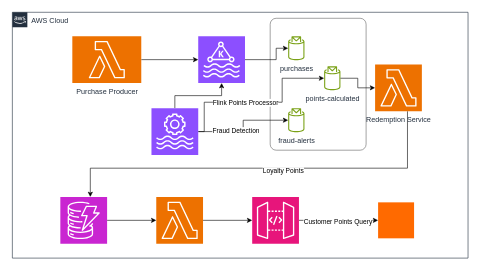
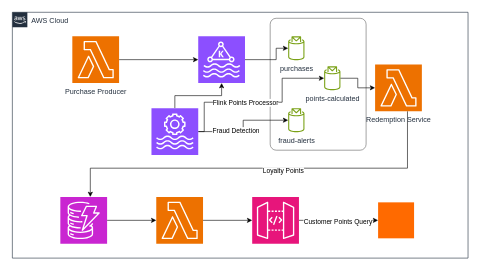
  <mxCell id="0" />
  <mxCell id="1" parent="0" />
  <mxCell id="2" value="AWS Cloud" style="points=[[0,0],[0.25,0],[0.5,0],[0.75,0],[1,0],[1,0.25],[1,0.5],[1,0.75],[1,1],[0.75,1],[0.5,1],[0.25,1],[0,1],[0,0.75],[0,0.5],[0,0.25]];outlineConnect=0;gradientColor=none;html=1;whiteSpace=wrap;fontSize=12;fontStyle=0;shape=mxgraph.aws4.group;grIcon=mxgraph.aws4.group_aws_cloud_alt;strokeColor=#232F3E;fillColor=none;verticalAlign=top;align=left;spacingLeft=30;fontColor=#232F3E;dashed=0;labelBackgroundColor=#ffffff;container=1;pointerEvents=0;collapsible=0;recursiveResize=0;" parent="1" vertex="1"><mxGeometry x="20" y="20" width="760" height="410" as="geometry" /></mxCell>
  <mxCell id="3" value="" style="shape=mxgraph.mockup.containers.marginRect;rectMarginTop=10;strokeColor=#666666;strokeWidth=1;dashed=0;rounded=1;arcSize=5;recursiveResize=0;html=1;whiteSpace=wrap;" parent="2" vertex="1"><mxGeometry x="430" width="160" height="230" as="geometry" /></mxCell>
  <mxCell id="4" value="purchases" style="sketch=0;outlineConnect=0;fontColor=#232F3E;gradientColor=none;fillColor=#7AA116;strokeColor=none;dashed=0;verticalLabelPosition=bottom;verticalAlign=top;align=center;html=1;fontSize=12;fontStyle=0;aspect=fixed;pointerEvents=1;shape=mxgraph.aws4.topic_2;" parent="3" vertex="1"><mxGeometry x="30" y="40" width="27.18" height="40" as="geometry" /></mxCell>
  <mxCell id="5" value="points-calculated" style="sketch=0;outlineConnect=0;fontColor=#232F3E;gradientColor=none;fillColor=#7AA116;strokeColor=none;dashed=0;verticalLabelPosition=bottom;verticalAlign=top;align=center;html=1;fontSize=12;fontStyle=0;aspect=fixed;pointerEvents=1;shape=mxgraph.aws4.topic_2;" parent="3" vertex="1"><mxGeometry x="90" y="90" width="27.18" height="40" as="geometry" /></mxCell>
  <mxCell id="6" value="fraud-alerts" style="sketch=0;outlineConnect=0;fontColor=#232F3E;gradientColor=none;fillColor=#7AA116;strokeColor=none;dashed=0;verticalLabelPosition=bottom;verticalAlign=top;align=center;html=1;fontSize=12;fontStyle=0;aspect=fixed;pointerEvents=1;shape=mxgraph.aws4.topic_2;" parent="3" vertex="1"><mxGeometry x="30.0" y="160" width="27.18" height="40" as="geometry" /></mxCell>
  <mxCell id="7" value="" style="edgeStyle=orthogonalEdgeStyle;rounded=0;orthogonalLoop=1;jettySize=auto;html=1;" parent="2" source="8" target="4" edge="1"><mxGeometry relative="1" as="geometry"><Array as="points"><mxPoint x="440" y="79" /><mxPoint x="440" y="60" /></Array></mxGeometry></mxCell>
  <mxCell id="8" value="" style="sketch=0;points=[[0,0,0],[0.25,0,0],[0.5,0,0],[0.75,0,0],[1,0,0],[0,1,0],[0.25,1,0],[0.5,1,0],[0.75,1,0],[1,1,0],[0,0.25,0],[0,0.5,0],[0,0.75,0],[1,0.25,0],[1,0.5,0],[1,0.75,0]];outlineConnect=0;fontColor=#232F3E;fillColor=#8C4FFF;strokeColor=#ffffff;dashed=0;verticalLabelPosition=bottom;verticalAlign=top;align=center;html=1;fontSize=12;fontStyle=0;aspect=fixed;shape=mxgraph.aws4.resourceIcon;resIcon=mxgraph.aws4.managed_streaming_for_kafka;" parent="2" vertex="1"><mxGeometry x="310" y="40" width="78" height="78" as="geometry" /></mxCell>
  <mxCell id="9" value="" style="edgeStyle=orthogonalEdgeStyle;rounded=0;orthogonalLoop=1;jettySize=auto;html=1;" parent="2" source="10" target="8" edge="1"><mxGeometry relative="1" as="geometry" /></mxCell>
- <mxCell id="10" value="Purchase Producer" style="sketch=0;points=[[0,0,0],[0.25,0,0],[0.5,0,0],[0.75,0,0],[1,0,0],[0,1,0],[0.25,1,0],[0.5,1,0],[0.75,1,0],[1,1,0],[0,0.25,0],[0,0.5,0],[0,0.75,0],[1,0.25,0],[1,0.5,0],[1,0.75,0]];outlineConnect=0;fontColor=#232F3E;fillColor=#ED7100;strokeColor=#ffffff;dashed=0;verticalLabelPosition=bottom;verticalAlign=top;align=center;html=1;fontSize=12;fontStyle=0;aspect=fixed;shape=mxgraph.aws4.resourceIcon;resIcon=mxgraph.aws4.lambda;" parent="2" vertex="1"><mxGeometry x="100" y="40" width="115" height="78" as="geometry" /></mxCell>
+ <mxCell id="10" value="Purchase Producer" style="sketch=0;points=[[0,0,0],[0.25,0,0],[0.5,0,0],[0.75,0,0],[1,0,0],[0,1,0],[0.25,1,0],[0.5,1,0],[0.75,1,0],[1,1,0],[0,0.25,0],[0,0.5,0],[0,0.75,0],[1,0.25,0],[1,0.5,0],[1,0.75,0]];outlineConnect=0;fontColor=#232F3E;fillColor=#ED7100;strokeColor=#ffffff;dashed=0;verticalLabelPosition=bottom;verticalAlign=top;align=center;html=1;fontSize=12;fontStyle=0;aspect=fixed;shape=mxgraph.aws4.resourceIcon;resIcon=mxgraph.aws4.lambda;" parent="2" vertex="1"><mxGeometry x="100" y="40" width="78" height="78" as="geometry" /></mxCell>
  <mxCell id="11" style="edgeStyle=orthogonalEdgeStyle;rounded=0;orthogonalLoop=1;jettySize=auto;html=1;" parent="2" source="16" target="8" edge="1"><mxGeometry relative="1" as="geometry" /></mxCell>
  <mxCell id="12" style="edgeStyle=orthogonalEdgeStyle;rounded=0;orthogonalLoop=1;jettySize=auto;html=1;" parent="2" source="16" target="5" edge="1"><mxGeometry relative="1" as="geometry"><Array as="points"><mxPoint x="320" y="199" /><mxPoint x="320" y="150" /><mxPoint x="450" y="150" /><mxPoint x="450" y="110" /></Array></mxGeometry></mxCell>
  <mxCell id="13" value="Flink Points Processor" style="edgeLabel;html=1;align=center;verticalAlign=middle;resizable=0;points=[];" parent="12" vertex="1" connectable="0"><mxGeometry x="-0.271" y="-3" relative="1" as="geometry"><mxPoint x="18" y="-3" as="offset" /></mxGeometry></mxCell>
  <mxCell id="14" style="edgeStyle=orthogonalEdgeStyle;rounded=0;orthogonalLoop=1;jettySize=auto;html=1;" parent="2" source="16" target="6" edge="1"><mxGeometry relative="1" as="geometry" /></mxCell>
  <mxCell id="15" value="Fraud Detection" style="edgeLabel;html=1;align=center;verticalAlign=middle;resizable=0;points=[];" parent="14" vertex="1" connectable="0"><mxGeometry x="-0.266" y="2" relative="1" as="geometry"><mxPoint as="offset" /></mxGeometry></mxCell>
  <mxCell id="16" value="" style="sketch=0;points=[[0,0,0],[0.25,0,0],[0.5,0,0],[0.75,0,0],[1,0,0],[0,1,0],[0.25,1,0],[0.5,1,0],[0.75,1,0],[1,1,0],[0,0.25,0],[0,0.5,0],[0,0.75,0],[1,0.25,0],[1,0.5,0],[1,0.75,0]];outlineConnect=0;fontColor=#232F3E;fillColor=#8C4FFF;strokeColor=#ffffff;dashed=0;verticalLabelPosition=bottom;verticalAlign=top;align=center;html=1;fontSize=12;fontStyle=0;aspect=fixed;shape=mxgraph.aws4.resourceIcon;resIcon=mxgraph.aws4.managed_service_for_apache_flink;" parent="2" vertex="1"><mxGeometry x="232" y="160" width="78" height="78" as="geometry" /></mxCell>
  <mxCell id="17" value="" style="edgeStyle=orthogonalEdgeStyle;rounded=0;orthogonalLoop=1;jettySize=auto;html=1;" parent="2" source="18" target="23" edge="1"><mxGeometry relative="1" as="geometry" /></mxCell>
  <mxCell id="18" value="" style="sketch=0;points=[[0,0,0],[0.25,0,0],[0.5,0,0],[0.75,0,0],[1,0,0],[0,1,0],[0.25,1,0],[0.5,1,0],[0.75,1,0],[1,1,0],[0,0.25,0],[0,0.5,0],[0,0.75,0],[1,0.25,0],[1,0.5,0],[1,0.75,0]];outlineConnect=0;fontColor=#232F3E;fillColor=#C925D1;strokeColor=#ffffff;dashed=0;verticalLabelPosition=bottom;verticalAlign=top;align=center;html=1;fontSize=12;fontStyle=0;aspect=fixed;shape=mxgraph.aws4.resourceIcon;resIcon=mxgraph.aws4.dynamodb;" parent="2" vertex="1"><mxGeometry x="80" y="308" width="78" height="78" as="geometry" /></mxCell>
  <mxCell id="19" value="" style="edgeStyle=orthogonalEdgeStyle;rounded=0;orthogonalLoop=1;jettySize=auto;html=1;" parent="2" source="21" target="24" edge="1"><mxGeometry relative="1" as="geometry" /></mxCell>
  <mxCell id="20" value="Customer Points Query" style="edgeLabel;html=1;align=center;verticalAlign=middle;resizable=0;points=[];" parent="19" vertex="1" connectable="0"><mxGeometry x="-0.028" y="-1" relative="1" as="geometry"><mxPoint as="offset" /></mxGeometry></mxCell>
  <mxCell id="21" value="" style="sketch=0;points=[[0,0,0],[0.25,0,0],[0.5,0,0],[0.75,0,0],[1,0,0],[0,1,0],[0.25,1,0],[0.5,1,0],[0.75,1,0],[1,1,0],[0,0.25,0],[0,0.5,0],[0,0.75,0],[1,0.25,0],[1,0.5,0],[1,0.75,0]];outlineConnect=0;fontColor=#232F3E;fillColor=#E7157B;strokeColor=#ffffff;dashed=0;verticalLabelPosition=bottom;verticalAlign=top;align=center;html=1;fontSize=12;fontStyle=0;aspect=fixed;shape=mxgraph.aws4.resourceIcon;resIcon=mxgraph.aws4.api_gateway;" parent="2" vertex="1"><mxGeometry x="400" y="308" width="78" height="78" as="geometry" /></mxCell>
  <mxCell id="22" value="" style="edgeStyle=orthogonalEdgeStyle;rounded=0;orthogonalLoop=1;jettySize=auto;html=1;" parent="2" source="23" target="21" edge="1"><mxGeometry relative="1" as="geometry" /></mxCell>
  <mxCell id="23" value="" style="sketch=0;points=[[0,0,0],[0.25,0,0],[0.5,0,0],[0.75,0,0],[1,0,0],[0,1,0],[0.25,1,0],[0.5,1,0],[0.75,1,0],[1,1,0],[0,0.25,0],[0,0.5,0],[0,0.75,0],[1,0.25,0],[1,0.5,0],[1,0.75,0]];outlineConnect=0;fontColor=#232F3E;fillColor=#ED7100;strokeColor=#ffffff;dashed=0;verticalLabelPosition=bottom;verticalAlign=top;align=center;html=1;fontSize=12;fontStyle=0;aspect=fixed;shape=mxgraph.aws4.resourceIcon;resIcon=mxgraph.aws4.lambda;" parent="2" vertex="1"><mxGeometry x="240" y="308" width="78" height="78" as="geometry" /></mxCell>
  <mxCell id="24" value="" style="points=[];aspect=fixed;html=1;align=center;shadow=0;dashed=0;fillColor=#FF6A00;strokeColor=none;shape=mxgraph.alibaba_cloud.user;" parent="2" vertex="1"><mxGeometry x="610" y="317" width="60" height="60" as="geometry" /></mxCell>
  <mxCell id="25" style="edgeStyle=orthogonalEdgeStyle;rounded=0;orthogonalLoop=1;jettySize=auto;html=1;" parent="2" source="27" target="18" edge="1"><mxGeometry relative="1" as="geometry"><Array as="points"><mxPoint x="659" y="260" /><mxPoint x="130" y="260" /></Array></mxGeometry></mxCell>
  <mxCell id="26" value="Loyalty Points" style="edgeLabel;html=1;align=center;verticalAlign=middle;resizable=0;points=[];" parent="25" vertex="1" connectable="0"><mxGeometry x="-0.099" y="4" relative="1" as="geometry"><mxPoint as="offset" /></mxGeometry></mxCell>
  <mxCell id="27" value="Redemption Service" style="sketch=0;points=[[0,0,0],[0.25,0,0],[0.5,0,0],[0.75,0,0],[1,0,0],[0,1,0],[0.25,1,0],[0.5,1,0],[0.75,1,0],[1,1,0],[0,0.25,0],[0,0.5,0],[0,0.75,0],[1,0.25,0],[1,0.5,0],[1,0.75,0]];outlineConnect=0;fontColor=#232F3E;fillColor=#ED7100;strokeColor=#ffffff;dashed=0;verticalLabelPosition=bottom;verticalAlign=top;align=center;html=1;fontSize=12;fontStyle=0;aspect=fixed;shape=mxgraph.aws4.resourceIcon;resIcon=mxgraph.aws4.lambda;" parent="2" vertex="1"><mxGeometry x="605" y="87" width="78" height="78" as="geometry" /></mxCell>
  <mxCell id="28" value="" style="edgeStyle=orthogonalEdgeStyle;rounded=0;orthogonalLoop=1;jettySize=auto;html=1;" parent="2" source="5" target="27" edge="1"><mxGeometry relative="1" as="geometry" /></mxCell>
